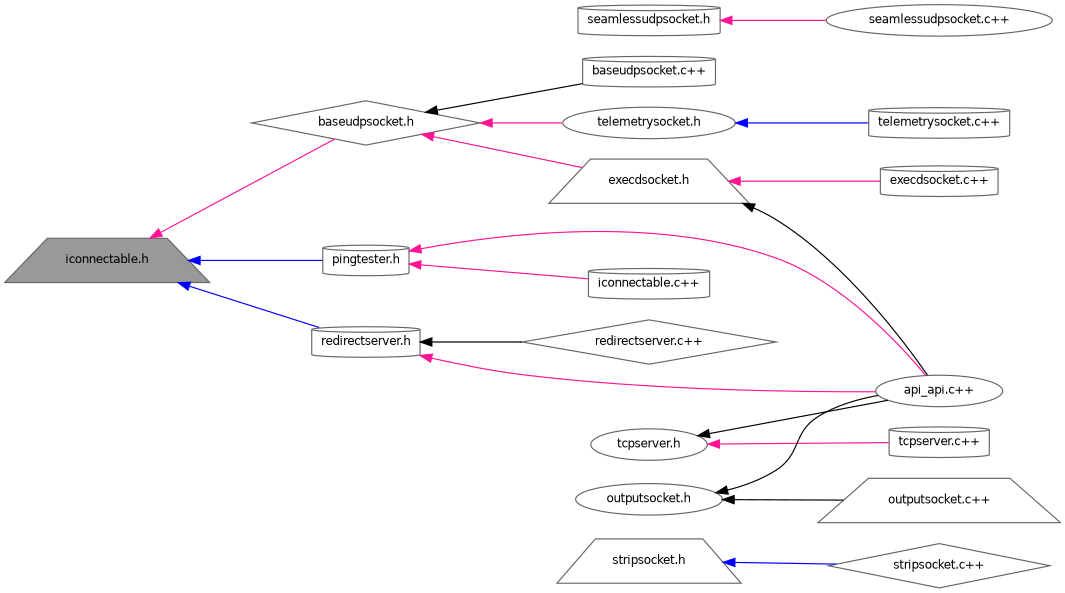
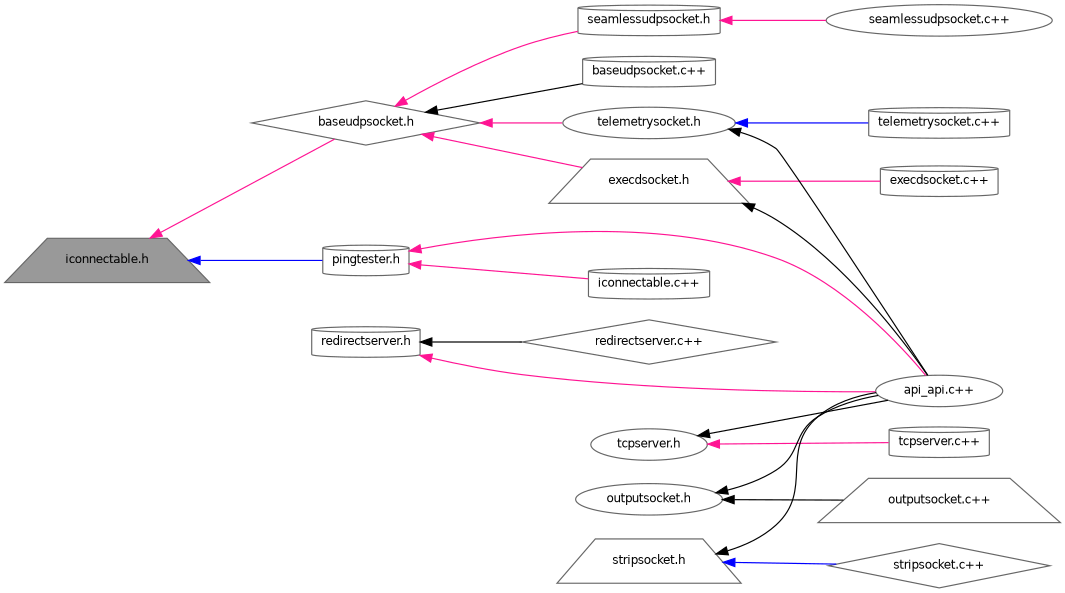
  digraph {
    rankdir=LR
    node [color=grey40 fillcolor=white fontname=Helvetica fontsize=10 shape=cylinder style=filled]
    edge [color=deeppink dir=back fontname=Helvetica fontsize=10 labelfontname=Helvetica labelfontsize=10 style=solid]
    n1 [color=gray40 fillcolor=grey60 fontcolor=black height=0.2 label="iconnectable.h" shape=trapezium width=0.4]
    n2 [height=0.2 label="baseudpsocket.h" shape=diamond width=0.4]
    n3 [height=0.2 label="pingtester.h" width=0.4]
    n4 [height=0.2 label="redirectserver.h" width=0.4]
    n5 [height=0.2 label="baseudpsocket.c++" width=0.4]
    n6 [height=0.2 label="execdsocket.h" shape=trapezium width=0.4]
    n7 [height=0.2 label="seamlessudpsocket.h" width=0.4]
    n8 [height=0.2 label="telemetrysocket.h" shape=ellipse width=0.4]
    n9 [height=0.2 label="api_api.c++" shape=ellipse width=0.4]
    n10 [height=0.2 label="iconnectable.c++" width=0.4]
    n11 [height=0.2 label="redirectserver.c++" shape=diamond width=0.4]
    n12 [height=0.2 label="tcpserver.h" shape=ellipse width=0.4]
    n13 [height=0.2 label="tcpserver.c++" width=0.4]
    n14 [height=0.2 label="execdsocket.c++" width=0.4]
    n15 [height=0.2 label="outputsocket.h" shape=ellipse width=0.4]
    n16 [height=0.2 label="outputsocket.c++" shape=trapezium width=0.4]
    n17 [height=0.2 label="seamlessudpsocket.c++" shape=ellipse width=0.4]
    n18 [height=0.2 label="telemetrysocket.c++" width=0.4]
    n19 [height=0.2 label="stripsocket.h" shape=trapezium width=0.4]
    n20 [height=0.2 label="stripsocket.c++" shape=diamond width=0.4]
    n1 -> n2
    n1 -> n3 [color=blue]
-   n1 -> n4 [color=blue]
    n2 -> n5 [color=black]
    n2 -> n6
+   n2 -> n7
    n2 -> n8
    n3 -> n9
    n3 -> n10
    n4 -> n9
    n4 -> n11 [color=black]
    n6 -> n9 [color=black]
    n6 -> n14
    n7 -> n17
+   n8 -> n9 [color=black]
    n8 -> n18 [color=blue]
    n12 -> n9 [color=black]
    n12 -> n13
    n15 -> n9 [color=black]
    n15 -> n16 [color=black]
+   n19 -> n9 [color=black]
    n19 -> n20 [color=blue]
  }
